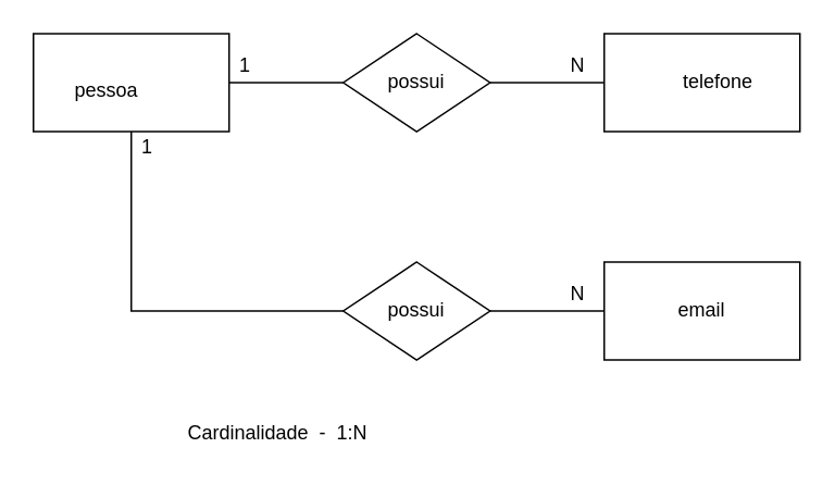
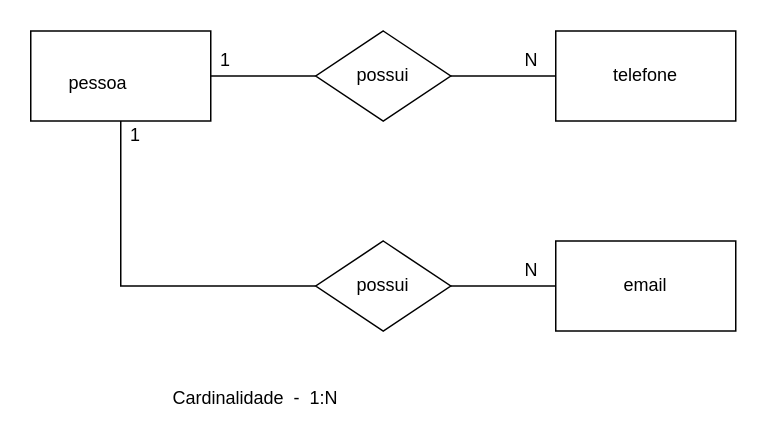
  <mxCell id="0" />
  <mxCell id="1" parent="0" />
  <mxCell id="2" style="edgeStyle=none;rounded=0;orthogonalLoop=1;jettySize=auto;html=1;exitX=0.5;exitY=1;exitDx=0;exitDy=0;entryX=0;entryY=0.5;entryDx=0;entryDy=0;endArrow=none;endFill=0;" edge="1" parent="1" source="3" target="10"><mxGeometry relative="1" as="geometry"><mxPoint x="80" y="220" as="targetPoint" /><Array as="points"><mxPoint x="80" y="190" /></Array></mxGeometry></mxCell>
  <mxCell id="3" value="" style="rounded=0;whiteSpace=wrap;html=1;" vertex="1" parent="1"><mxGeometry x="20" y="20" width="120" height="60" as="geometry" /></mxCell>
  <mxCell id="4" value="" style="rhombus;whiteSpace=wrap;html=1;" vertex="1" parent="1"><mxGeometry x="210" y="20" width="90" height="60" as="geometry" /></mxCell>
  <mxCell id="5" value="" style="rounded=0;whiteSpace=wrap;html=1;" vertex="1" parent="1"><mxGeometry x="370" y="20" width="120" height="60" as="geometry" /></mxCell>
  <mxCell id="6" value="pessoa" style="text;html=1;strokeColor=none;fillColor=none;align=center;verticalAlign=middle;whiteSpace=wrap;rounded=0;" vertex="1" parent="1"><mxGeometry x="45" y="45" width="40" height="20" as="geometry" /></mxCell>
- <mxCell id="7" value="telefone" style="text;html=1;strokeColor=none;fillColor=none;align=center;verticalAlign=middle;whiteSpace=wrap;rounded=0;" vertex="1" parent="1"><mxGeometry x="420" y="40" width="40" height="20" as="geometry" /></mxCell>
+ <mxCell id="7" value="telefone" style="text;html=1;strokeColor=none;fillColor=none;align=center;verticalAlign=middle;whiteSpace=wrap;rounded=0;" vertex="1" parent="1"><mxGeometry x="410" y="40" width="40" height="20" as="geometry" /></mxCell>
  <mxCell id="8" value="" style="rounded=0;whiteSpace=wrap;html=1;" vertex="1" parent="1"><mxGeometry x="370" y="160" width="120" height="60" as="geometry" /></mxCell>
  <mxCell id="9" value="email" style="text;html=1;strokeColor=none;fillColor=none;align=center;verticalAlign=middle;whiteSpace=wrap;rounded=0;" vertex="1" parent="1"><mxGeometry x="410" y="180" width="40" height="20" as="geometry" /></mxCell>
  <mxCell id="10" value="" style="rhombus;whiteSpace=wrap;html=1;" vertex="1" parent="1"><mxGeometry x="210" y="160" width="90" height="60" as="geometry" /></mxCell>
  <mxCell id="11" value="Cardinalidade&amp;nbsp; -&amp;nbsp; 1:N" style="text;html=1;strokeColor=none;fillColor=none;align=center;verticalAlign=middle;whiteSpace=wrap;rounded=0;" vertex="1" parent="1"><mxGeometry x="70" y="255" width="200" height="20" as="geometry" /></mxCell>
  <mxCell id="12" value="N" style="text;html=1;strokeColor=none;fillColor=none;align=center;verticalAlign=middle;whiteSpace=wrap;rounded=0;" vertex="1" parent="1"><mxGeometry x="334" y="30" width="40" height="20" as="geometry" /></mxCell>
  <mxCell id="13" value="N" style="text;html=1;strokeColor=none;fillColor=none;align=center;verticalAlign=middle;whiteSpace=wrap;rounded=0;" vertex="1" parent="1"><mxGeometry x="334" y="170" width="40" height="20" as="geometry" /></mxCell>
  <mxCell id="14" value="1" style="text;html=1;strokeColor=none;fillColor=none;align=center;verticalAlign=middle;whiteSpace=wrap;rounded=0;" vertex="1" parent="1"><mxGeometry x="130" y="30" width="40" height="20" as="geometry" /></mxCell>
  <mxCell id="15" value="1" style="text;html=1;strokeColor=none;fillColor=none;align=center;verticalAlign=middle;whiteSpace=wrap;rounded=0;" vertex="1" parent="1"><mxGeometry x="70" y="80" width="40" height="20" as="geometry" /></mxCell>
  <mxCell id="16" value="possui" style="text;html=1;strokeColor=none;fillColor=none;align=center;verticalAlign=middle;whiteSpace=wrap;rounded=0;" vertex="1" parent="1"><mxGeometry x="235" y="40" width="40" height="20" as="geometry" /></mxCell>
  <mxCell id="17" value="possui" style="text;html=1;strokeColor=none;fillColor=none;align=center;verticalAlign=middle;whiteSpace=wrap;rounded=0;" vertex="1" parent="1"><mxGeometry x="235" y="180" width="40" height="20" as="geometry" /></mxCell>
  <mxCell id="18" value="" style="endArrow=none;html=1;exitX=1;exitY=0.5;exitDx=0;exitDy=0;" edge="1" parent="1" source="10"><mxGeometry width="50" height="50" relative="1" as="geometry"><mxPoint x="360" y="290" as="sourcePoint" /><mxPoint x="370" y="190" as="targetPoint" /></mxGeometry></mxCell>
  <mxCell id="19" value="" style="endArrow=none;html=1;exitX=1;exitY=0.5;exitDx=0;exitDy=0;entryX=0;entryY=0.5;entryDx=0;entryDy=0;" edge="1" parent="1" source="4" target="5"><mxGeometry width="50" height="50" relative="1" as="geometry"><mxPoint x="310" y="200" as="sourcePoint" /><mxPoint x="380" y="200" as="targetPoint" /></mxGeometry></mxCell>
  <mxCell id="20" value="" style="endArrow=none;html=1;exitX=0.25;exitY=1;exitDx=0;exitDy=0;entryX=0;entryY=0.5;entryDx=0;entryDy=0;" edge="1" parent="1" source="14" target="4"><mxGeometry width="50" height="50" relative="1" as="geometry"><mxPoint x="320" y="210" as="sourcePoint" /><mxPoint x="390" y="210" as="targetPoint" /></mxGeometry></mxCell>
